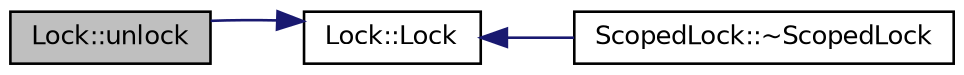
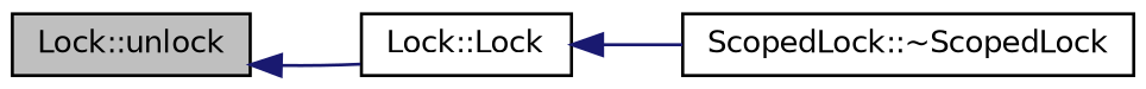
  digraph {
    rankdir=LR
    node [color=black fontname=Helvetica fontsize=10 shape=record]
    edge [color=midnightblue dir=back fontname=Helvetica fontsize=10 labelfontname=Helvetica labelfontsize=10 style=solid]
    n1 [fillcolor=grey75 fontcolor=black height=0.2 label="Lock::unlock" style=filled width=0.4]
    n2 [height=0.2 label="Lock::Lock" width=0.4]
    n3 [height=0.2 label="ScopedLock::~ScopedLock" width=0.4]
-   n2 -> n1
+   n1 -> n2
    n2 -> n3
  }
